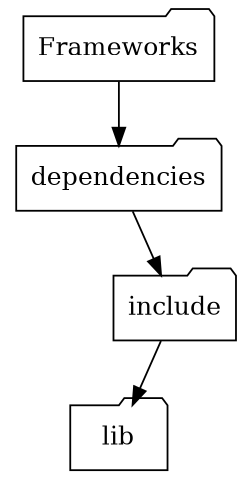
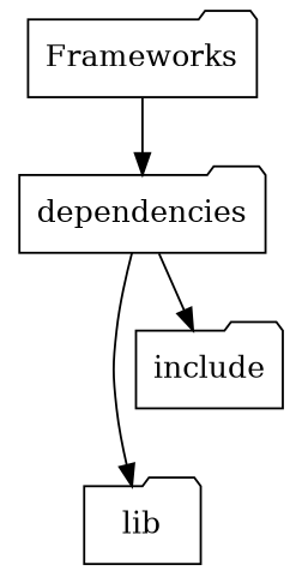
  digraph {
    node [shape=folder]
    dependencies
    lib
    include
    Frameworks
-   include -> lib
+   dependencies -> lib
    dependencies -> include
    Frameworks -> dependencies
  }
